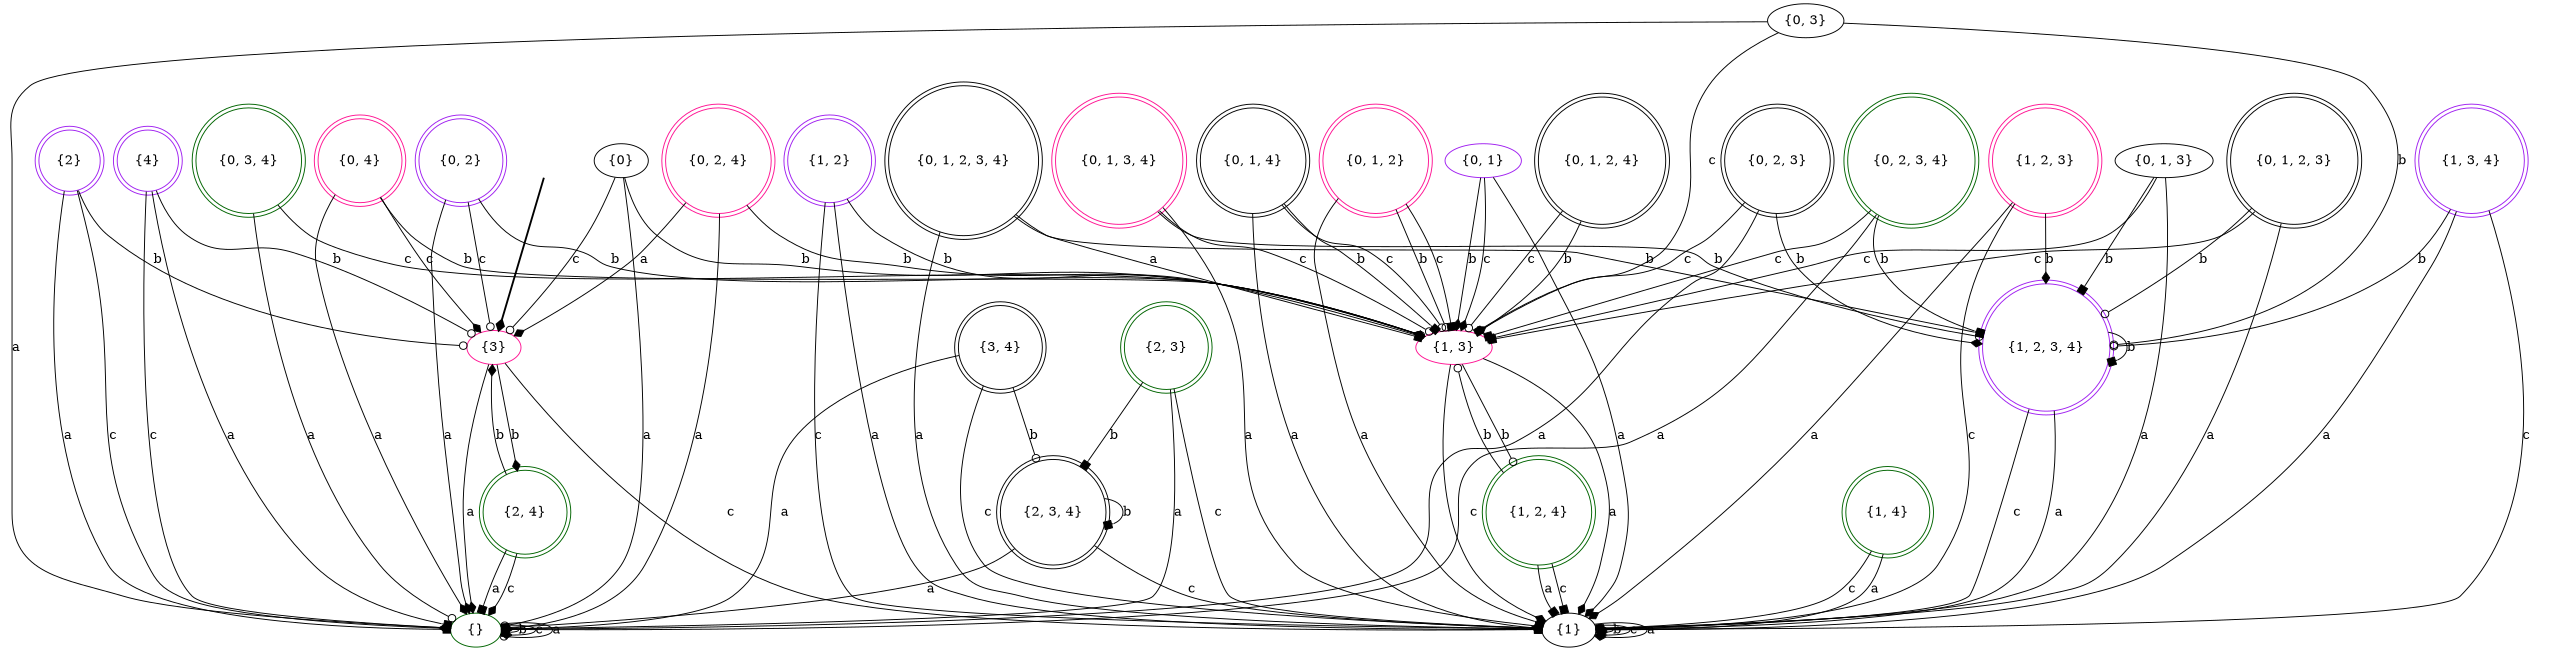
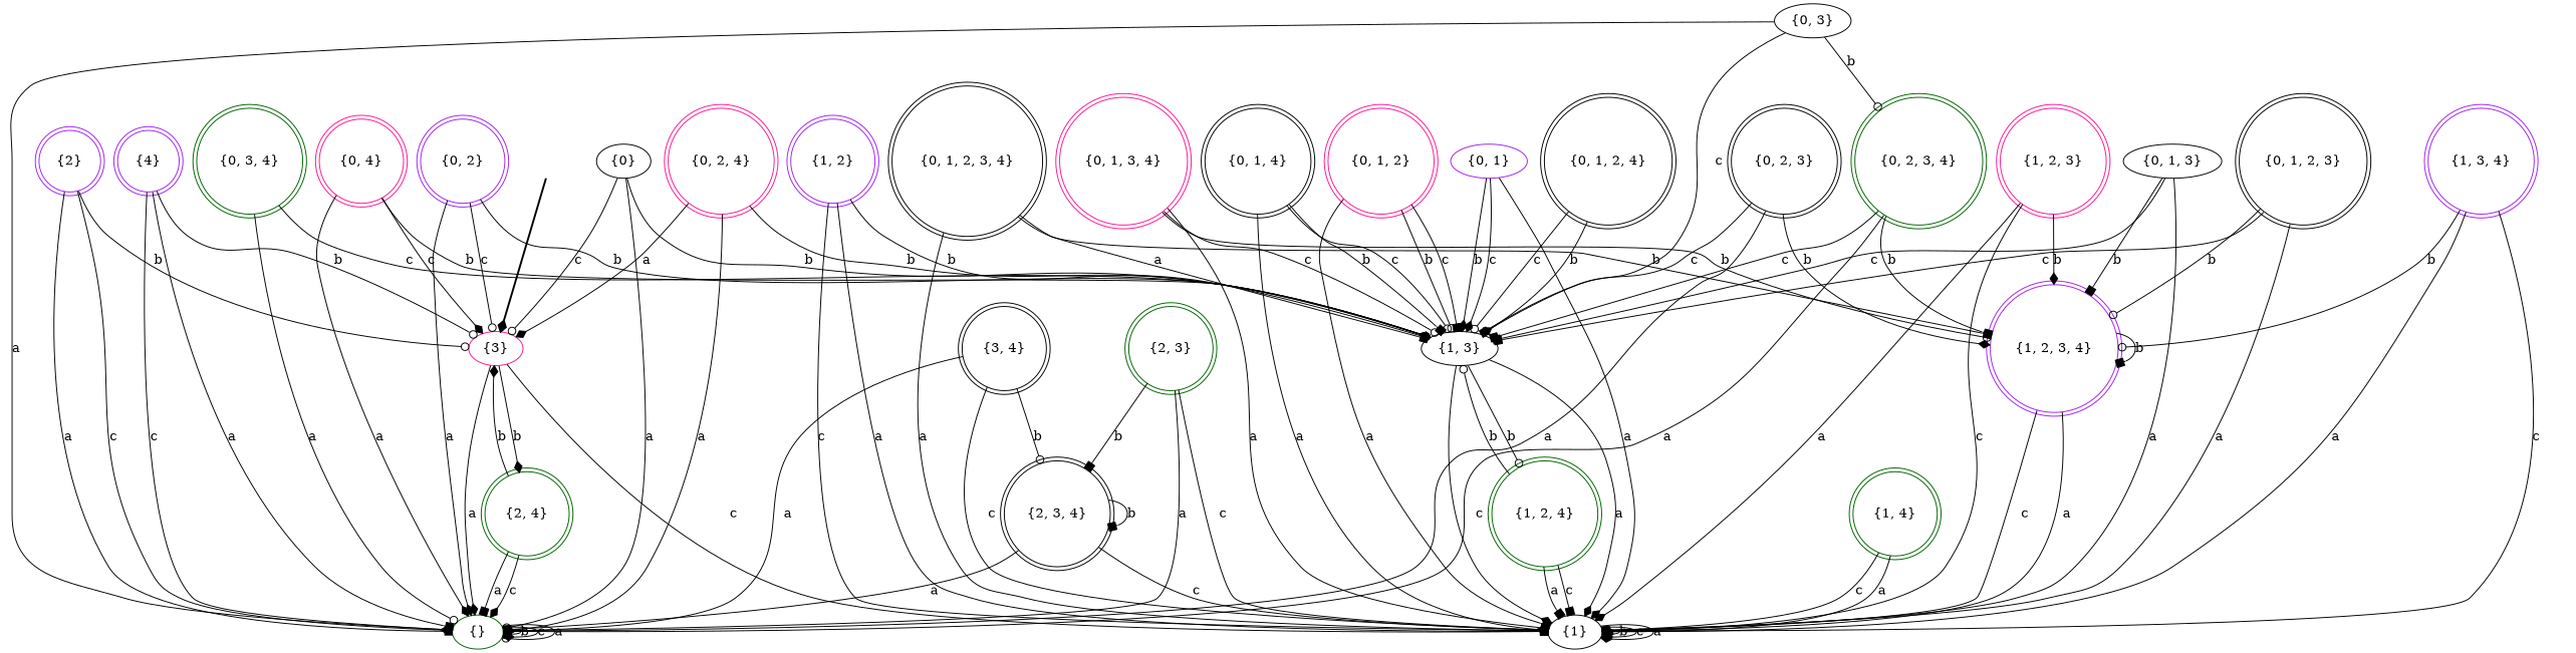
  digraph {
    node [color=black shape=doublecircle]
    edge [arrowhead=diamond]
    fake [style=invisible color="" shape=""]
    "{3}" [color=deeppink root=true shape=""]
    "{}" [color=darkgreen shape=""]
    "{1}" [shape=""]
    "{2, 4}" [color=darkgreen]
    "{1, 2, 3, 4}" [color=purple]
    "{0, 2, 3}"
-   "{1, 3}" [color=deeppink shape=""]
+   "{1, 3}" [shape=""]
    "{1, 2, 4}" [color=darkgreen]
    "{1, 2}" [color=purple]
    "{0}" [shape=""]
    "{0, 1, 3}" [shape=""]
    "{2, 3, 4}"
    "{0, 2, 4}" [color=deeppink]
    "{3, 4}"
    "{2, 3}" [color=darkgreen]
    "{0, 2}" [color=purple]
    "{0, 1, 4}"
    "{0, 1, 2}" [color=deeppink]
    "{2}" [color=purple]
    "{1, 2, 3}" [color=deeppink]
    "{0, 1}" [color=purple shape=""]
    "{0, 4}" [color=deeppink]
    "{0, 2, 3, 4}" [color=darkgreen]
    "{4}" [color=purple]
    "{1, 3, 4}" [color=purple]
    "{0, 1, 2, 3}"
    "{0, 3}" [shape=""]
    "{0, 3, 4}" [color=darkgreen]
    "{0, 1, 2, 3, 4}"
    "{1, 4}" [color=darkgreen]
    "{0, 1, 2, 4}"
    "{0, 1, 3, 4}" [color=deeppink]
    fake -> "{3}" [style=bold]
    "{3}" -> "{}" [label=a]
    "{3}" -> "{1}" [arrowhead=box label=c]
    "{3}" -> "{2, 4}" [label=b]
    "{}" -> "{}" [arrowhead=box label=b]
    "{}" -> "{}" [label=c]
    "{}" -> "{}" [arrowhead=odot label=a]
    "{1}" -> "{1}" [label=b]
    "{1}" -> "{1}" [label=c]
    "{1}" -> "{1}" [label=a]
    "{2, 4}" -> "{3}" [label=b]
    "{2, 4}" -> "{}" [label=c]
    "{2, 4}" -> "{}" [arrowhead=box label=a]
    "{1, 2, 3, 4}" -> "{1}" [arrowhead=odot label=c]
    "{1, 2, 3, 4}" -> "{1}" [arrowhead=box label=a]
    "{1, 2, 3, 4}" -> "{1, 2, 3, 4}" [arrowhead=box label=b]
    "{0, 2, 3}" -> "{}" [label=a]
    "{0, 2, 3}" -> "{1, 2, 3, 4}" [label=b]
    "{0, 2, 3}" -> "{1, 3}" [label=c]
    "{1, 3}" -> "{1}" [label=c]
    "{1, 3}" -> "{1}" [label=a]
    "{1, 3}" -> "{1, 2, 4}" [arrowhead=odot label=b]
    "{1, 2, 4}" -> "{1}" [arrowhead=box label=c]
    "{1, 2, 4}" -> "{1}" [arrowhead=box label=a]
    "{1, 2, 4}" -> "{1, 3}" [arrowhead=odot label=b]
    "{1, 2}" -> "{1}" [arrowhead=odot label=c]
    "{1, 2}" -> "{1}" [arrowhead=box label=a]
    "{1, 2}" -> "{1, 3}" [arrowhead=odot label=b]
    "{0}" -> "{3}" [arrowhead=odot label=c]
    "{0}" -> "{}" [arrowhead=odot label=a]
    "{0}" -> "{1, 3}" [label=b]
    "{0, 1, 3}" -> "{1}" [arrowhead=box label=a]
    "{0, 1, 3}" -> "{1, 2, 3, 4}" [arrowhead=box label=b]
    "{0, 1, 3}" -> "{1, 3}" [arrowhead=box label=c]
    "{2, 3, 4}" -> "{}" [arrowhead=box label=a]
    "{2, 3, 4}" -> "{1}" [arrowhead=odot label=c]
    "{2, 3, 4}" -> "{2, 3, 4}" [arrowhead=box label=b]
    "{0, 2, 4}" -> "{3}" [label=a]
    "{0, 2, 4}" -> "{}" [arrowhead=box label=a]
    "{0, 2, 4}" -> "{1, 3}" [arrowhead=odot label=b]
    "{3, 4}" -> "{}" [arrowhead=box label=a]
    "{3, 4}" -> "{1}" [arrowhead=odot label=c]
    "{3, 4}" -> "{2, 3, 4}" [arrowhead=odot label=b]
    "{2, 3}" -> "{}" [label=a]
    "{2, 3}" -> "{1}" [arrowhead=odot label=c]
    "{2, 3}" -> "{2, 3, 4}" [arrowhead=box label=b]
    "{0, 2}" -> "{3}" [arrowhead=odot label=c]
    "{0, 2}" -> "{}" [label=a]
    "{0, 2}" -> "{1, 3}" [label=b]
    "{0, 1, 4}" -> "{1}" [label=a]
    "{0, 1, 4}" -> "{1, 3}" [arrowhead=box label=b]
    "{0, 1, 4}" -> "{1, 3}" [arrowhead=odot label=c]
    "{0, 1, 2}" -> "{1}" [arrowhead=box label=a]
    "{0, 1, 2}" -> "{1, 3}" [arrowhead=odot label=b]
    "{0, 1, 2}" -> "{1, 3}" [arrowhead=box label=c]
    "{2}" -> "{3}" [arrowhead=odot label=b]
    "{2}" -> "{}" [label=c]
    "{2}" -> "{}" [arrowhead=box label=a]
    "{1, 2, 3}" -> "{1}" [label=c]
    "{1, 2, 3}" -> "{1}" [label=a]
    "{1, 2, 3}" -> "{1, 2, 3, 4}" [label=b]
    "{0, 1}" -> "{1}" [label=a]
    "{0, 1}" -> "{1, 3}" [label=b]
    "{0, 1}" -> "{1, 3}" [label=c]
    "{0, 4}" -> "{3}" [label=c]
    "{0, 4}" -> "{}" [label=a]
    "{0, 4}" -> "{1, 3}" [label=b]
    "{0, 2, 3, 4}" -> "{}" [arrowhead=odot label=a]
    "{0, 2, 3, 4}" -> "{1, 2, 3, 4}" [arrowhead=box label=b]
    "{0, 2, 3, 4}" -> "{1, 3}" [arrowhead=box label=c]
    "{4}" -> "{3}" [arrowhead=odot label=b]
    "{4}" -> "{}" [arrowhead=odot label=c]
    "{4}" -> "{}" [arrowhead=box label=a]
    "{1, 3, 4}" -> "{1}" [arrowhead=odot label=c]
    "{1, 3, 4}" -> "{1}" [arrowhead=odot label=a]
    "{1, 3, 4}" -> "{1, 2, 3, 4}" [arrowhead=odot label=b]
    "{0, 1, 2, 3}" -> "{1}" [arrowhead=odot label=a]
    "{0, 1, 2, 3}" -> "{1, 2, 3, 4}" [arrowhead=odot label=b]
    "{0, 1, 2, 3}" -> "{1, 3}" [arrowhead=box label=c]
    "{0, 3}" -> "{}" [label=a]
-   "{0, 3}" -> "{1, 2, 3, 4}" [arrowhead=odot label=b]
+   "{0, 3}" -> "{0, 2, 3, 4}" [arrowhead=odot label=b]
    "{0, 3}" -> "{1, 3}" [arrowhead=box label=c]
    "{0, 3, 4}" -> "{}" [arrowhead=odot label=a]
    "{0, 3, 4}" -> "{1, 3}" [label=c]
    "{0, 1, 2, 3, 4}" -> "{1}" [arrowhead=box label=a]
    "{0, 1, 2, 3, 4}" -> "{1, 2, 3, 4}" [arrowhead=box label=b]
    "{0, 1, 2, 3, 4}" -> "{1, 3}" [arrowhead=box label=a]
    "{1, 4}" -> "{1}" [arrowhead=odot label=c]
    "{1, 4}" -> "{1}" [label=a]
    "{0, 1, 2, 4}" -> "{1, 3}" [label=b]
    "{0, 1, 2, 4}" -> "{1, 3}" [arrowhead=odot label=c]
    "{0, 1, 3, 4}" -> "{1}" [arrowhead=box label=a]
    "{0, 1, 3, 4}" -> "{1, 2, 3, 4}" [arrowhead=odot label=b]
    "{0, 1, 3, 4}" -> "{1, 3}" [arrowhead=odot label=c]
  }
